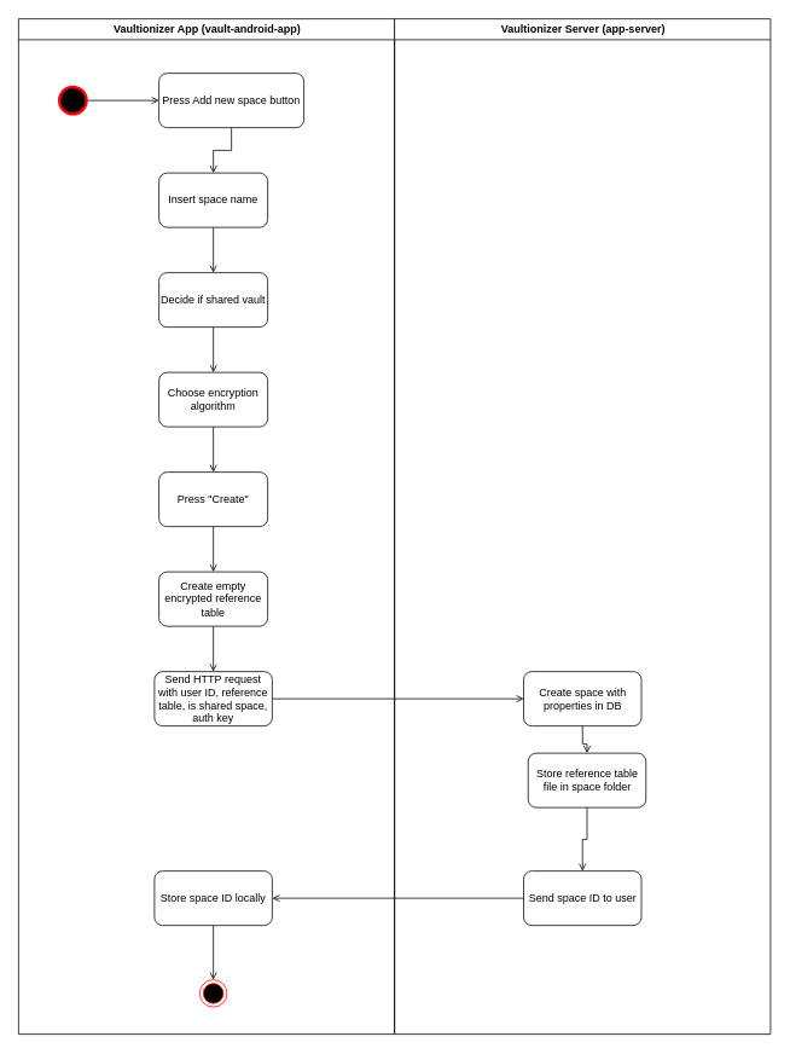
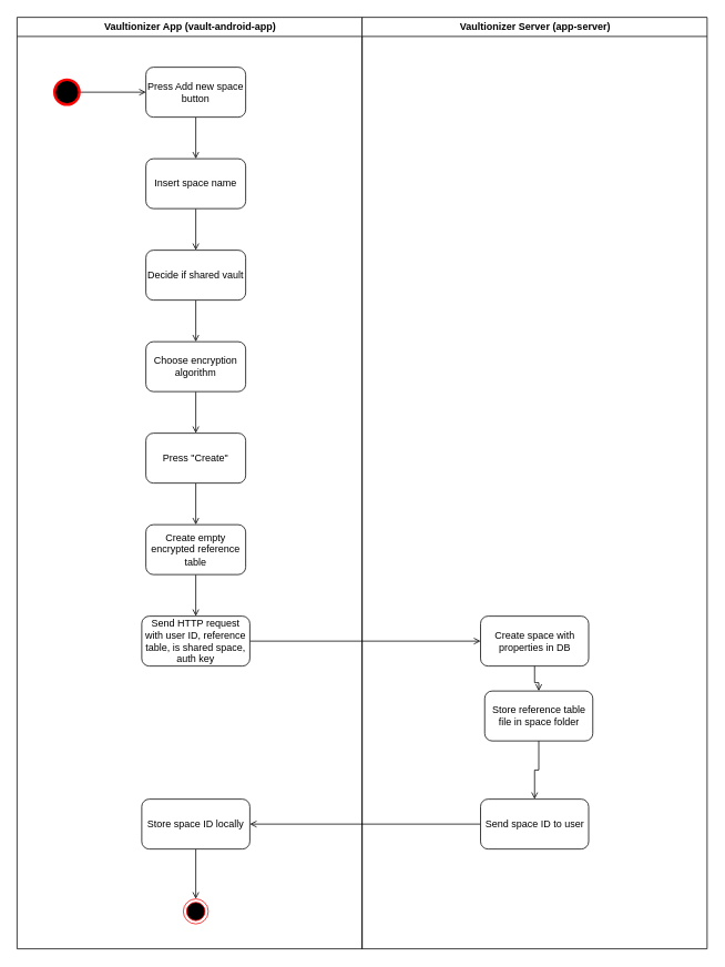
  <mxCell id="0" />
  <mxCell id="1" parent="0" />
  <mxCell id="2" value="" style="edgeStyle=orthogonalEdgeStyle;rounded=0;orthogonalLoop=1;jettySize=auto;html=1;endArrow=open;endFill=0;" edge="1" parent="1" source="3" target="7"><mxGeometry relative="1" as="geometry" /></mxCell>
- <mxCell id="3" value="Press Add new space button" style="rounded=1;whiteSpace=wrap;html=1;" vertex="1" parent="1"><mxGeometry x="175" y="80" width="160" height="60" as="geometry" /></mxCell>
+ <mxCell id="3" value="Press Add new space button" style="rounded=1;whiteSpace=wrap;html=1;" vertex="1" parent="1"><mxGeometry x="175" y="80" width="120" height="60" as="geometry" /></mxCell>
  <mxCell id="4" style="edgeStyle=orthogonalEdgeStyle;rounded=0;orthogonalLoop=1;jettySize=auto;html=1;endArrow=open;endFill=0;" edge="1" parent="1" source="5" target="3"><mxGeometry relative="1" as="geometry" /></mxCell>
  <mxCell id="5" value="" style="ellipse;whiteSpace=wrap;html=1;aspect=fixed;strokeWidth=3;fillColor=#000000;strokeColor=#FF0000;" vertex="1" parent="1"><mxGeometry x="65" y="95" width="30" height="30" as="geometry" /></mxCell>
  <mxCell id="6" value="" style="edgeStyle=orthogonalEdgeStyle;rounded=0;orthogonalLoop=1;jettySize=auto;html=1;endArrow=open;endFill=0;" edge="1" parent="1" source="7" target="9"><mxGeometry relative="1" as="geometry" /></mxCell>
  <mxCell id="7" value="Insert space name" style="rounded=1;whiteSpace=wrap;html=1;" vertex="1" parent="1"><mxGeometry x="175" y="190" width="120" height="60" as="geometry" /></mxCell>
  <mxCell id="8" value="" style="edgeStyle=orthogonalEdgeStyle;rounded=0;orthogonalLoop=1;jettySize=auto;html=1;endArrow=open;endFill=0;" edge="1" parent="1" source="9" target="13"><mxGeometry relative="1" as="geometry" /></mxCell>
  <mxCell id="9" value="Decide if shared vault" style="rounded=1;whiteSpace=wrap;html=1;" vertex="1" parent="1"><mxGeometry x="175" y="300" width="120" height="60" as="geometry" /></mxCell>
  <mxCell id="10" value="" style="edgeStyle=orthogonalEdgeStyle;rounded=0;orthogonalLoop=1;jettySize=auto;html=1;endArrow=open;endFill=0;" edge="1" parent="1" source="11" target="15"><mxGeometry relative="1" as="geometry" /></mxCell>
  <mxCell id="11" value="Press &quot;Create&quot;" style="rounded=1;whiteSpace=wrap;html=1;" vertex="1" parent="1"><mxGeometry x="175" y="520" width="120" height="60" as="geometry" /></mxCell>
  <mxCell id="12" value="" style="edgeStyle=orthogonalEdgeStyle;rounded=0;orthogonalLoop=1;jettySize=auto;html=1;endArrow=open;endFill=0;" edge="1" parent="1" source="13" target="11"><mxGeometry relative="1" as="geometry" /></mxCell>
  <mxCell id="13" value="Choose encryption algorithm" style="rounded=1;whiteSpace=wrap;html=1;" vertex="1" parent="1"><mxGeometry x="175" y="410" width="120" height="60" as="geometry" /></mxCell>
  <mxCell id="14" value="" style="edgeStyle=orthogonalEdgeStyle;rounded=0;orthogonalLoop=1;jettySize=auto;html=1;endArrow=open;endFill=0;" edge="1" parent="1" source="15" target="17"><mxGeometry relative="1" as="geometry" /></mxCell>
  <mxCell id="15" value="Create empty encrypted reference table" style="rounded=1;whiteSpace=wrap;html=1;" vertex="1" parent="1"><mxGeometry x="175" y="630" width="120" height="60" as="geometry" /></mxCell>
  <mxCell id="16" value="" style="edgeStyle=orthogonalEdgeStyle;rounded=0;orthogonalLoop=1;jettySize=auto;html=1;endArrow=open;endFill=0;" edge="1" parent="1" source="17" target="24"><mxGeometry relative="1" as="geometry" /></mxCell>
  <mxCell id="17" value="Send HTTP request with user ID, reference table, is shared space, auth key" style="rounded=1;whiteSpace=wrap;html=1;" vertex="1" parent="1"><mxGeometry x="170" y="740" width="130" height="60" as="geometry" /></mxCell>
  <mxCell id="18" value="" style="edgeStyle=orthogonalEdgeStyle;rounded=0;orthogonalLoop=1;jettySize=auto;html=1;endArrow=open;endFill=0;" edge="1" parent="1" source="27" target="22"><mxGeometry relative="1" as="geometry" /></mxCell>
  <mxCell id="19" value="" style="edgeStyle=orthogonalEdgeStyle;rounded=0;orthogonalLoop=1;jettySize=auto;html=1;endArrow=open;endFill=0;" edge="1" parent="1" source="22" target="20"><mxGeometry relative="1" as="geometry"><mxPoint x="235" y="1080" as="targetPoint" /></mxGeometry></mxCell>
  <mxCell id="20" value="" style="ellipse;html=1;shape=endState;fillColor=#000000;strokeColor=#ff0000;rounded=0;" vertex="1" parent="1"><mxGeometry x="220" y="1080" width="30" height="30" as="geometry" /></mxCell>
  <mxCell id="21" value="Vaultionizer App (vault-android-app)" style="swimlane;rounded=0;html=1;" vertex="1" parent="1"><mxGeometry x="20" y="20" width="415" height="1120" as="geometry" /></mxCell>
  <mxCell id="22" value="Store space ID locally" style="rounded=1;whiteSpace=wrap;html=1;" vertex="1" parent="21"><mxGeometry x="150" y="940" width="130" height="60" as="geometry" /></mxCell>
  <mxCell id="23" value="Vaultionizer Server (app-server)" style="swimlane;rounded=0;html=1;" vertex="1" parent="1"><mxGeometry x="435" y="20" width="415" height="1120" as="geometry" /></mxCell>
  <mxCell id="24" value="Create space with properties in DB" style="rounded=1;whiteSpace=wrap;html=1;" vertex="1" parent="23"><mxGeometry x="142.5" y="720" width="130" height="60" as="geometry" /></mxCell>
  <mxCell id="25" value="Store reference table file in space folder" style="rounded=1;whiteSpace=wrap;html=1;" vertex="1" parent="23"><mxGeometry x="147.5" y="810" width="130" height="60" as="geometry" /></mxCell>
  <mxCell id="26" value="" style="edgeStyle=orthogonalEdgeStyle;rounded=0;orthogonalLoop=1;jettySize=auto;html=1;endArrow=open;endFill=0;" edge="1" parent="23" source="24" target="25"><mxGeometry relative="1" as="geometry" /></mxCell>
  <mxCell id="27" value="Send space ID to user" style="rounded=1;whiteSpace=wrap;html=1;" vertex="1" parent="23"><mxGeometry x="142.5" y="940" width="130" height="60" as="geometry" /></mxCell>
  <mxCell id="28" value="" style="edgeStyle=orthogonalEdgeStyle;rounded=0;orthogonalLoop=1;jettySize=auto;html=1;endArrow=open;endFill=0;" edge="1" parent="23" source="25" target="27"><mxGeometry relative="1" as="geometry" /></mxCell>
